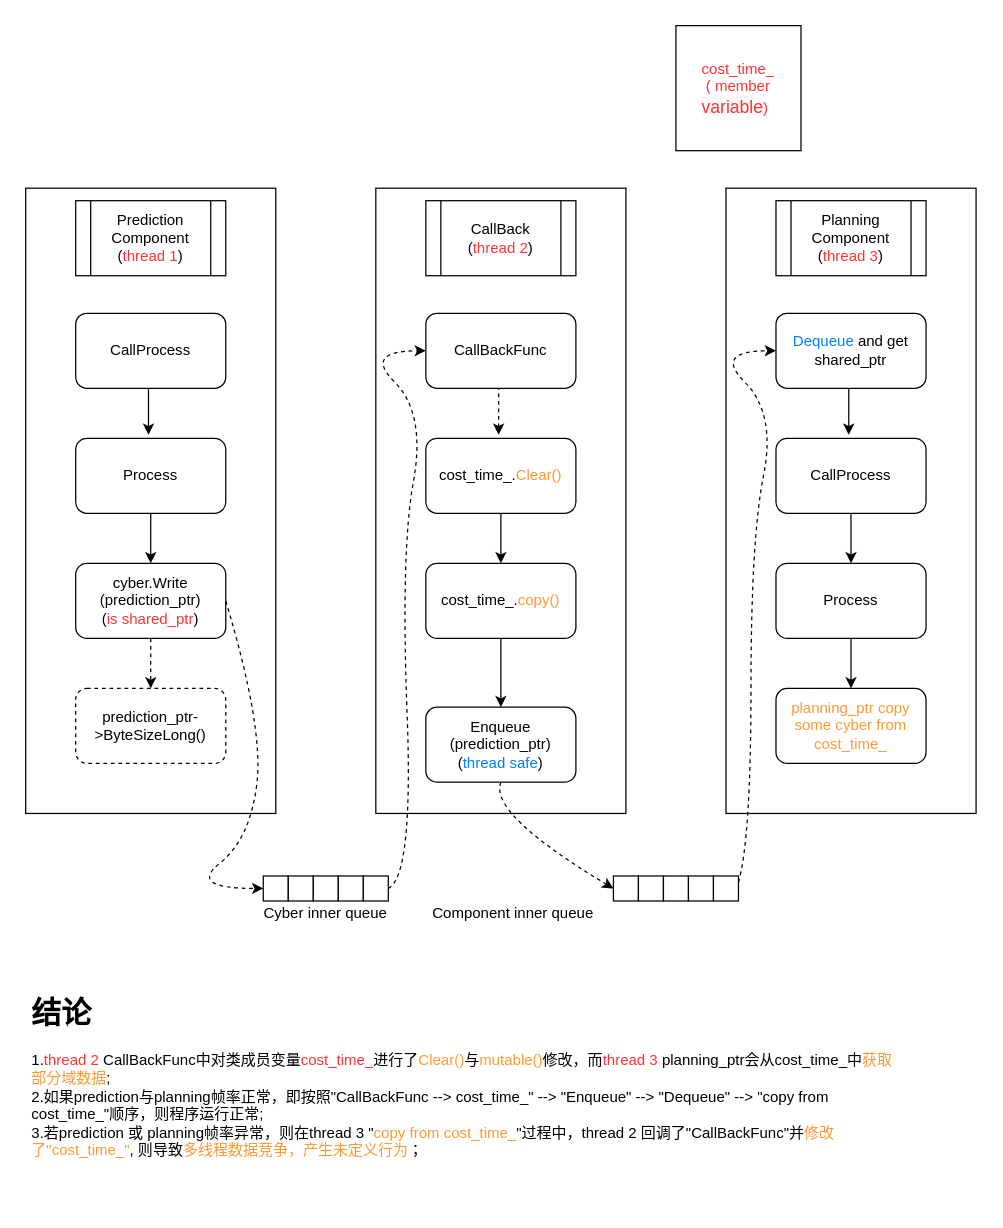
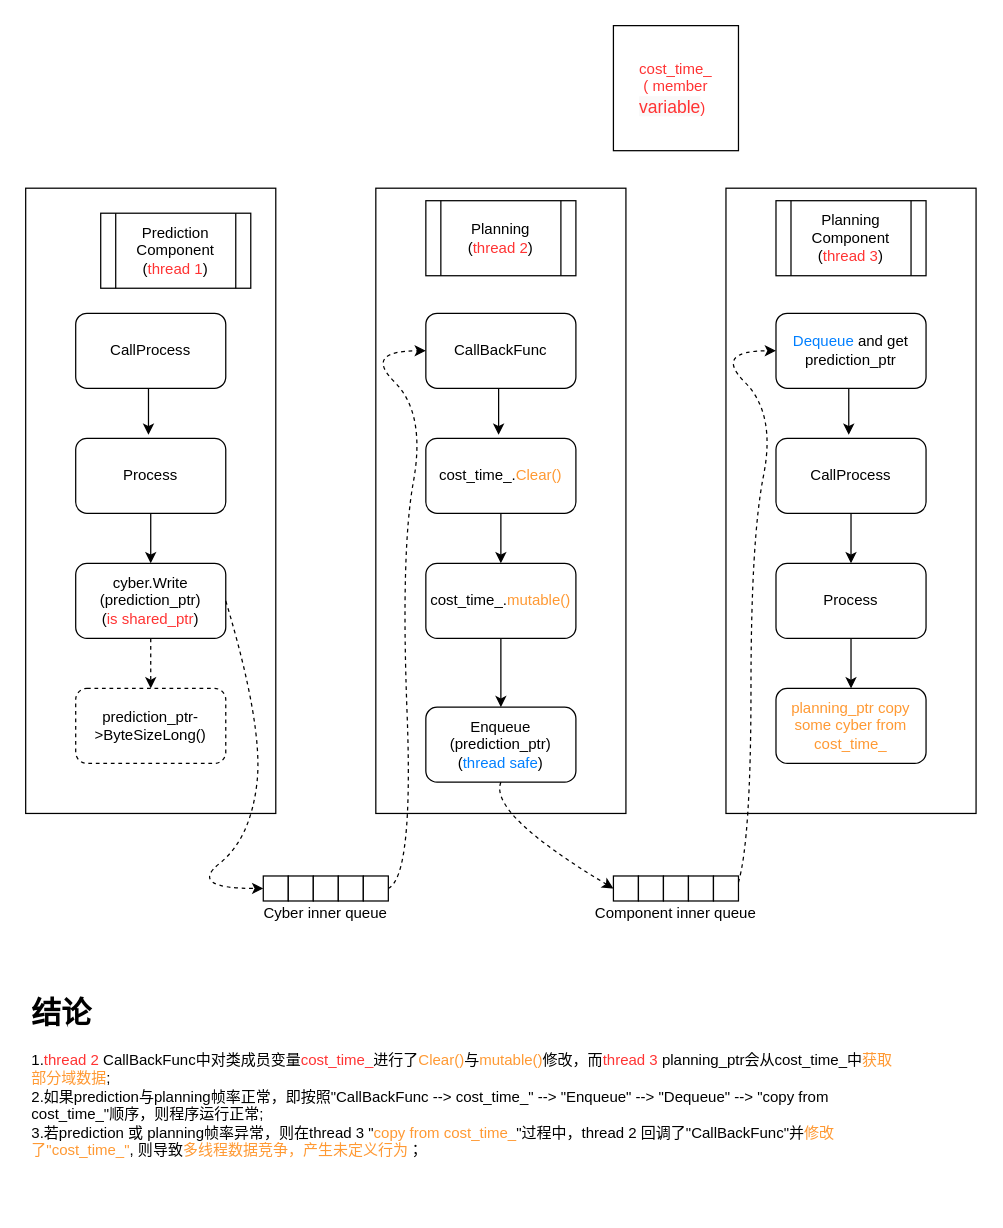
  <mxCell id="0" />
  <mxCell id="1" parent="0" />
  <mxCell id="2" value="" style="rounded=0;whiteSpace=wrap;html=1;" vertex="1" parent="1"><mxGeometry x="20" y="150" width="200" height="500" as="geometry" /></mxCell>
- <mxCell id="3" value="Prediction Component&lt;br&gt;(&lt;font color=&quot;#ff3333&quot;&gt;thread 1&lt;/font&gt;)" style="shape=process;whiteSpace=wrap;html=1;backgroundOutline=1;" vertex="1" parent="1"><mxGeometry x="60" y="160" width="120" height="60" as="geometry" /></mxCell>
+ <mxCell id="3" value="Prediction Component&lt;br&gt;(&lt;font color=&quot;#ff3333&quot;&gt;thread 1&lt;/font&gt;)" style="shape=process;whiteSpace=wrap;html=1;backgroundOutline=1;" vertex="1" parent="1"><mxGeometry x="80" y="170" width="120" height="60" as="geometry" /></mxCell>
  <mxCell id="4" style="edgeStyle=orthogonalEdgeStyle;rounded=0;orthogonalLoop=1;jettySize=auto;html=1;exitX=0.5;exitY=1;exitDx=0;exitDy=0;entryX=0.485;entryY=-0.046;entryDx=0;entryDy=0;entryPerimeter=0;" edge="1" parent="1" source="5" target="7"><mxGeometry relative="1" as="geometry" /></mxCell>
  <mxCell id="5" value="CallProcess" style="rounded=1;whiteSpace=wrap;html=1;" vertex="1" parent="1"><mxGeometry x="60" y="250" width="120" height="60" as="geometry" /></mxCell>
  <mxCell id="6" style="edgeStyle=orthogonalEdgeStyle;rounded=0;orthogonalLoop=1;jettySize=auto;html=1;exitX=0.5;exitY=1;exitDx=0;exitDy=0;entryX=0.5;entryY=0;entryDx=0;entryDy=0;" edge="1" parent="1" source="7" target="9"><mxGeometry relative="1" as="geometry" /></mxCell>
  <mxCell id="7" value="Process" style="rounded=1;whiteSpace=wrap;html=1;" vertex="1" parent="1"><mxGeometry x="60" y="350" width="120" height="60" as="geometry" /></mxCell>
  <mxCell id="8" style="edgeStyle=orthogonalEdgeStyle;rounded=0;orthogonalLoop=1;jettySize=auto;html=1;exitX=0.5;exitY=1;exitDx=0;exitDy=0;entryX=0.5;entryY=0;entryDx=0;entryDy=0;dashed=1;" edge="1" parent="1" source="9" target="10"><mxGeometry relative="1" as="geometry" /></mxCell>
  <mxCell id="9" value="cyber.Write&lt;br&gt;(prediction_ptr)&lt;br&gt;(&lt;font color=&quot;#ff3333&quot;&gt;is shared_ptr&lt;/font&gt;)" style="rounded=1;whiteSpace=wrap;html=1;" vertex="1" parent="1"><mxGeometry x="60" y="450" width="120" height="60" as="geometry" /></mxCell>
  <mxCell id="10" value="prediction_ptr-&amp;gt;ByteSizeLong()" style="rounded=1;whiteSpace=wrap;html=1;dashed=1;" vertex="1" parent="1"><mxGeometry x="60" y="550" width="120" height="60" as="geometry" /></mxCell>
  <mxCell id="11" value="" style="rounded=0;whiteSpace=wrap;html=1;" vertex="1" parent="1"><mxGeometry x="300" y="150" width="200" height="500" as="geometry" /></mxCell>
- <mxCell id="12" value="CallBack&lt;br&gt;(&lt;font color=&quot;#ff3333&quot;&gt;thread 2&lt;/font&gt;)" style="shape=process;whiteSpace=wrap;html=1;backgroundOutline=1;" vertex="1" parent="1"><mxGeometry x="340" y="160" width="120" height="60" as="geometry" /></mxCell>
- <mxCell id="13" style="edgeStyle=orthogonalEdgeStyle;rounded=0;orthogonalLoop=1;jettySize=auto;html=1;exitX=0.5;exitY=1;exitDx=0;exitDy=0;entryX=0.485;entryY=-0.046;entryDx=0;entryDy=0;entryPerimeter=0;dashed=1;" edge="1" parent="1" source="14" target="16"><mxGeometry relative="1" as="geometry" /></mxCell>
+ <mxCell id="12" value="Planning&lt;br&gt;(&lt;font color=&quot;#ff3333&quot;&gt;thread 2&lt;/font&gt;)" style="shape=process;whiteSpace=wrap;html=1;backgroundOutline=1;" vertex="1" parent="1"><mxGeometry x="340" y="160" width="120" height="60" as="geometry" /></mxCell>
+ <mxCell id="13" style="edgeStyle=orthogonalEdgeStyle;rounded=0;orthogonalLoop=1;jettySize=auto;html=1;exitX=0.5;exitY=1;exitDx=0;exitDy=0;entryX=0.485;entryY=-0.046;entryDx=0;entryDy=0;entryPerimeter=0;" edge="1" parent="1" source="14" target="16"><mxGeometry relative="1" as="geometry" /></mxCell>
  <mxCell id="14" value="CallBackFunc" style="rounded=1;whiteSpace=wrap;html=1;" vertex="1" parent="1"><mxGeometry x="340" y="250" width="120" height="60" as="geometry" /></mxCell>
  <mxCell id="15" style="edgeStyle=orthogonalEdgeStyle;rounded=0;orthogonalLoop=1;jettySize=auto;html=1;exitX=0.5;exitY=1;exitDx=0;exitDy=0;" edge="1" parent="1" source="16" target="45"><mxGeometry relative="1" as="geometry" /></mxCell>
  <mxCell id="16" value="cost_time_.&lt;font color=&quot;#ff9933&quot;&gt;Clear()&lt;/font&gt;" style="rounded=1;whiteSpace=wrap;html=1;" vertex="1" parent="1"><mxGeometry x="340" y="350" width="120" height="60" as="geometry" /></mxCell>
  <mxCell id="17" value="Enqueue&lt;br&gt;(prediction_ptr)&lt;br&gt;(&lt;font color=&quot;#007fff&quot;&gt;thread safe&lt;/font&gt;)" style="rounded=1;whiteSpace=wrap;html=1;" vertex="1" parent="1"><mxGeometry x="340" y="565" width="120" height="60" as="geometry" /></mxCell>
  <mxCell id="18" value="" style="rounded=0;whiteSpace=wrap;html=1;" vertex="1" parent="1"><mxGeometry x="580" y="150" width="200" height="500" as="geometry" /></mxCell>
  <mxCell id="19" value="Planning Component&lt;br&gt;(&lt;font color=&quot;#ff3333&quot;&gt;thread 3&lt;/font&gt;)" style="shape=process;whiteSpace=wrap;html=1;backgroundOutline=1;" vertex="1" parent="1"><mxGeometry x="620" y="160" width="120" height="60" as="geometry" /></mxCell>
  <mxCell id="20" style="edgeStyle=orthogonalEdgeStyle;rounded=0;orthogonalLoop=1;jettySize=auto;html=1;exitX=0.5;exitY=1;exitDx=0;exitDy=0;entryX=0.485;entryY=-0.046;entryDx=0;entryDy=0;entryPerimeter=0;" edge="1" parent="1" source="21" target="23"><mxGeometry relative="1" as="geometry" /></mxCell>
- <mxCell id="21" value="&lt;font color=&quot;#007fff&quot;&gt;Dequeue&lt;/font&gt; and get&lt;br&gt;shared_ptr" style="rounded=1;whiteSpace=wrap;html=1;" vertex="1" parent="1"><mxGeometry x="620" y="250" width="120" height="60" as="geometry" /></mxCell>
+ <mxCell id="21" value="&lt;font color=&quot;#007fff&quot;&gt;Dequeue&lt;/font&gt; and get&lt;br&gt;prediction_ptr" style="rounded=1;whiteSpace=wrap;html=1;" vertex="1" parent="1"><mxGeometry x="620" y="250" width="120" height="60" as="geometry" /></mxCell>
  <mxCell id="22" style="edgeStyle=orthogonalEdgeStyle;rounded=0;orthogonalLoop=1;jettySize=auto;html=1;exitX=0.5;exitY=1;exitDx=0;exitDy=0;entryX=0.5;entryY=0;entryDx=0;entryDy=0;" edge="1" parent="1" source="23" target="25"><mxGeometry relative="1" as="geometry" /></mxCell>
  <mxCell id="23" value="CallProcess" style="rounded=1;whiteSpace=wrap;html=1;" vertex="1" parent="1"><mxGeometry x="620" y="350" width="120" height="60" as="geometry" /></mxCell>
  <mxCell id="24" style="edgeStyle=orthogonalEdgeStyle;rounded=0;orthogonalLoop=1;jettySize=auto;html=1;exitX=0.5;exitY=1;exitDx=0;exitDy=0;entryX=0.5;entryY=0;entryDx=0;entryDy=0;" edge="1" parent="1" source="25" target="26"><mxGeometry relative="1" as="geometry" /></mxCell>
  <mxCell id="25" value="Process" style="rounded=1;whiteSpace=wrap;html=1;" vertex="1" parent="1"><mxGeometry x="620" y="450" width="120" height="60" as="geometry" /></mxCell>
  <mxCell id="26" value="&lt;font color=&quot;#ff9933&quot;&gt;planning_ptr copy some cyber from cost_time_&lt;/font&gt;" style="rounded=1;whiteSpace=wrap;html=1;" vertex="1" parent="1"><mxGeometry x="620" y="550" width="120" height="60" as="geometry" /></mxCell>
  <mxCell id="27" value="" style="whiteSpace=wrap;html=1;aspect=fixed;" vertex="1" parent="1"><mxGeometry x="210" y="700" width="20" height="20" as="geometry" /></mxCell>
  <mxCell id="28" value="" style="whiteSpace=wrap;html=1;aspect=fixed;" vertex="1" parent="1"><mxGeometry x="230" y="700" width="20" height="20" as="geometry" /></mxCell>
  <mxCell id="29" value="" style="whiteSpace=wrap;html=1;aspect=fixed;" vertex="1" parent="1"><mxGeometry x="250" y="700" width="20" height="20" as="geometry" /></mxCell>
  <mxCell id="30" value="" style="whiteSpace=wrap;html=1;aspect=fixed;" vertex="1" parent="1"><mxGeometry x="270" y="700" width="20" height="20" as="geometry" /></mxCell>
  <mxCell id="31" value="" style="whiteSpace=wrap;html=1;aspect=fixed;" vertex="1" parent="1"><mxGeometry x="290" y="700" width="20" height="20" as="geometry" /></mxCell>
  <mxCell id="32" value="" style="curved=1;endArrow=classic;html=1;entryX=0;entryY=0.5;entryDx=0;entryDy=0;exitX=1;exitY=0.5;exitDx=0;exitDy=0;dashed=1;" edge="1" parent="1" source="9" target="27"><mxGeometry width="50" height="50" relative="1" as="geometry"><mxPoint x="100" y="690" as="sourcePoint" /><mxPoint x="140" y="690" as="targetPoint" /><Array as="points"><mxPoint x="210" y="580" /><mxPoint x="200" y="670" /><mxPoint x="150" y="710" /></Array></mxGeometry></mxCell>
  <mxCell id="33" value="" style="curved=1;endArrow=classic;html=1;dashed=1;exitX=1;exitY=0.5;exitDx=0;exitDy=0;" edge="1" parent="1" source="31"><mxGeometry width="50" height="50" relative="1" as="geometry"><mxPoint x="270" y="410" as="sourcePoint" /><mxPoint x="340" y="280" as="targetPoint" /><Array as="points"><mxPoint x="330" y="700" /><mxPoint x="320" y="440" /><mxPoint x="340" y="330" /><mxPoint x="290" y="280" /></Array></mxGeometry></mxCell>
  <mxCell id="34" value="Cyber inner queue" style="text;html=1;strokeColor=none;fillColor=none;align=center;verticalAlign=middle;whiteSpace=wrap;rounded=0;" vertex="1" parent="1"><mxGeometry x="200" y="720" width="120" height="20" as="geometry" /></mxCell>
  <mxCell id="35" value="" style="whiteSpace=wrap;html=1;aspect=fixed;" vertex="1" parent="1"><mxGeometry x="490" y="700" width="20" height="20" as="geometry" /></mxCell>
  <mxCell id="36" value="" style="whiteSpace=wrap;html=1;aspect=fixed;" vertex="1" parent="1"><mxGeometry x="510" y="700" width="20" height="20" as="geometry" /></mxCell>
  <mxCell id="37" value="" style="whiteSpace=wrap;html=1;aspect=fixed;" vertex="1" parent="1"><mxGeometry x="530" y="700" width="20" height="20" as="geometry" /></mxCell>
  <mxCell id="38" value="" style="whiteSpace=wrap;html=1;aspect=fixed;" vertex="1" parent="1"><mxGeometry x="550" y="700" width="20" height="20" as="geometry" /></mxCell>
  <mxCell id="39" value="" style="whiteSpace=wrap;html=1;aspect=fixed;" vertex="1" parent="1"><mxGeometry x="570" y="700" width="20" height="20" as="geometry" /></mxCell>
- <mxCell id="40" value="Component inner queue" style="text;html=1;strokeColor=none;fillColor=none;align=center;verticalAlign=middle;whiteSpace=wrap;rounded=0;" vertex="1" parent="1"><mxGeometry x="340" y="720" width="140" height="20" as="geometry" /></mxCell>
+ <mxCell id="40" value="Component inner queue" style="text;html=1;strokeColor=none;fillColor=none;align=center;verticalAlign=middle;whiteSpace=wrap;rounded=0;" vertex="1" parent="1"><mxGeometry x="470" y="720" width="140" height="20" as="geometry" /></mxCell>
  <mxCell id="41" value="" style="curved=1;endArrow=classic;html=1;dashed=1;entryX=0;entryY=0.5;entryDx=0;entryDy=0;exitX=0.5;exitY=1;exitDx=0;exitDy=0;" edge="1" parent="1" source="17" target="35"><mxGeometry width="50" height="50" relative="1" as="geometry"><mxPoint x="400" y="610" as="sourcePoint" /><mxPoint x="450" y="560" as="targetPoint" /><Array as="points"><mxPoint x="390" y="650" /></Array></mxGeometry></mxCell>
  <mxCell id="42" value="" style="curved=1;endArrow=classic;html=1;dashed=1;exitX=1;exitY=0.25;exitDx=0;exitDy=0;" edge="1" parent="1" source="39"><mxGeometry width="50" height="50" relative="1" as="geometry"><mxPoint x="570" y="330" as="sourcePoint" /><mxPoint x="620" y="280" as="targetPoint" /><Array as="points"><mxPoint x="600" y="670" /><mxPoint x="600" y="430" /><mxPoint x="620" y="330" /><mxPoint x="570" y="280" /></Array></mxGeometry></mxCell>
- <mxCell id="43" value="&lt;font color=&quot;#ff3333&quot;&gt;cost_time_&lt;br&gt;( member&lt;br&gt;&lt;/font&gt;&lt;div style=&quot;text-align: left&quot;&gt;&lt;font color=&quot;#ff3333&quot;&gt;&lt;font face=&quot;arial, pingfang sc, hiragino sans gb, stheiti, microsoft yahei, wenquanyi micro hei, sans-serif&quot;&gt;&lt;span style=&quot;font-size: 14px ; background-color: rgb(249 , 249 , 249)&quot;&gt;variable&lt;/span&gt;&lt;/font&gt;&lt;span&gt;)&lt;/span&gt;&lt;/font&gt;&lt;/div&gt;" style="whiteSpace=wrap;html=1;aspect=fixed;" vertex="1" parent="1"><mxGeometry x="540" y="20" width="100" height="100" as="geometry" /></mxCell>
+ <mxCell id="43" value="&lt;font color=&quot;#ff3333&quot;&gt;cost_time_&lt;br&gt;( member&lt;br&gt;&lt;/font&gt;&lt;div style=&quot;text-align: left&quot;&gt;&lt;font color=&quot;#ff3333&quot;&gt;&lt;font face=&quot;arial, pingfang sc, hiragino sans gb, stheiti, microsoft yahei, wenquanyi micro hei, sans-serif&quot;&gt;&lt;span style=&quot;font-size: 14px ; background-color: rgb(249 , 249 , 249)&quot;&gt;variable&lt;/span&gt;&lt;/font&gt;&lt;span&gt;)&lt;/span&gt;&lt;/font&gt;&lt;/div&gt;" style="whiteSpace=wrap;html=1;aspect=fixed;" vertex="1" parent="1"><mxGeometry x="490" y="20" width="100" height="100" as="geometry" /></mxCell>
  <mxCell id="44" style="edgeStyle=orthogonalEdgeStyle;rounded=0;orthogonalLoop=1;jettySize=auto;html=1;exitX=0.5;exitY=1;exitDx=0;exitDy=0;entryX=0.5;entryY=0;entryDx=0;entryDy=0;" edge="1" parent="1" source="45" target="17"><mxGeometry relative="1" as="geometry" /></mxCell>
- <mxCell id="45" value="cost_time_.&lt;font color=&quot;#ff9933&quot;&gt;copy()&lt;/font&gt;" style="rounded=1;whiteSpace=wrap;html=1;" vertex="1" parent="1"><mxGeometry x="340" y="450" width="120" height="60" as="geometry" /></mxCell>
+ <mxCell id="45" value="cost_time_.&lt;font color=&quot;#ff9933&quot;&gt;mutable()&lt;/font&gt;" style="rounded=1;whiteSpace=wrap;html=1;" vertex="1" parent="1"><mxGeometry x="340" y="450" width="120" height="60" as="geometry" /></mxCell>
  <mxCell id="46" value="&lt;h1&gt;结论&lt;/h1&gt;&lt;div&gt;1.&lt;font color=&quot;#ff3333&quot;&gt;thread 2&lt;/font&gt; CallBackFunc中对类成员变量&lt;font color=&quot;#ff3333&quot;&gt;cost_time_&lt;/font&gt;进行了&lt;font color=&quot;#ff9933&quot;&gt;Clear()&lt;/font&gt;与&lt;font color=&quot;#ff9933&quot;&gt;mutable()&lt;/font&gt;修改，而&lt;font color=&quot;#ff3333&quot;&gt;thread 3&lt;/font&gt; planning_ptr会从cost_time_中&lt;font color=&quot;#ff9933&quot;&gt;获取部分域数据&lt;/font&gt;;&lt;/div&gt;&lt;div&gt;2.如果prediction与planning帧率正常，即按照&quot;CallBackFunc --&amp;gt; cost_time_&quot; --&amp;gt; &quot;Enqueue&quot; --&amp;gt; &quot;Dequeue&quot; --&amp;gt; &quot;copy from cost_time_&quot;顺序，则程序运行正常;&lt;/div&gt;&lt;div&gt;3.若prediction 或 planning帧率异常，则在thread 3 &quot;&lt;font color=&quot;#ff9933&quot;&gt;copy from cost_time_&lt;/font&gt;&quot;过程中，thread 2 回调了&quot;CallBackFunc&quot;并&lt;font color=&quot;#ff9933&quot;&gt;修改了&quot;cost_time_&quot;&lt;/font&gt;, 则导致&lt;font color=&quot;#ff9933&quot;&gt;多线程数据竞争，产生未定义行为&lt;/font&gt;；&lt;/div&gt;" style="text;html=1;strokeColor=none;fillColor=none;spacing=5;spacingTop=-20;whiteSpace=wrap;overflow=hidden;rounded=0;" vertex="1" parent="1"><mxGeometry x="20" y="790" width="700" height="170" as="geometry" /></mxCell>
